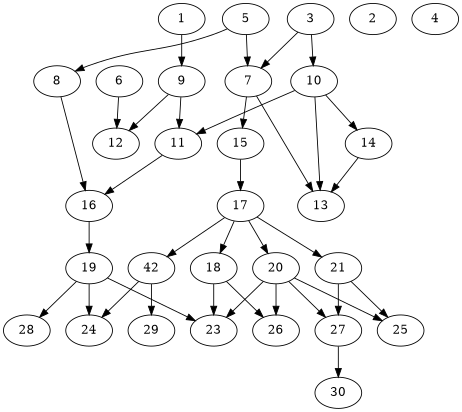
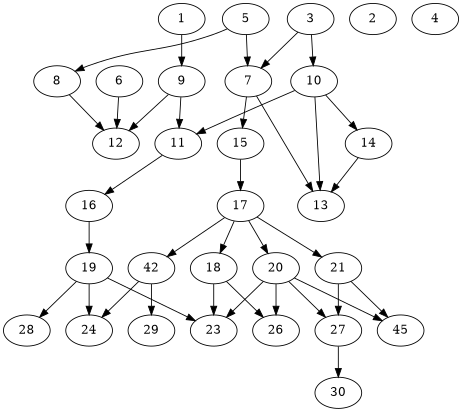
  digraph {
    node [alpha=0.12 compute_size=68719476736 result_size=0]
    1 [alpha=0.20 compute_size=551891238912 ram=21844928 result_size=91136 trans_size=176916]
    9 [compute_size=7650181120 ram=22348640 result_size=74752 trans_size=152844]
    12 [alpha=0.00 compute_size=31109142528 ram=15515264 trans_size=466041]
    11 [alpha=0.15 ram=48115568 result_size=74752 trans_size=399067]
    16 [alpha=0.08 compute_size=28991029248 ram=37886096 result_size=29696 trans_size=619204]
    2 [alpha=0.01 compute_size=275606162620 ram=2292032 trans_size=308372]
    3 [alpha=0.20 compute_size=34751332352 ram=7682384 result_size=70656 trans_size=503829]
    7 [alpha=0.05 compute_size=3091562496 ram=8041952 result_size=29696 trans_size=816195]
    10 [alpha=0.11 compute_size=1141789278356 ram=17526944 result_size=54272 trans_size=897971]
    13 [alpha=0.04 compute_size=30509891584 ram=20828000 trans_size=481163]
    15 [alpha=0.04 compute_size=2096758784 ram=9594272 result_size=74752 trans_size=720737]
    14 [compute_size=473464933547 ram=21835424 result_size=13312 trans_size=111796]
    17 [alpha=0.05 compute_size=81139335168 ram=47496224 result_size=74752 trans_size=702418]
    4 [alpha=0.08 ram=26939072 trans_size=711849]
    5 [alpha=0.11 compute_size=176825070095 ram=35293088 result_size=1024 trans_size=183502]
    8 [alpha=0.07 compute_size=40928051200 ram=49056464 result_size=1024 trans_size=168956]
    6 [alpha=0.15 compute_size=98791186649 ram=29983520 result_size=1024 trans_size=343473]
    18 [alpha=0.19 compute_size=13074360320 ram=27124400 result_size=9216 trans_size=149391]
    20 [alpha=0.17 compute_size=549755813888 ram=22136384 result_size=91136 trans_size=373140]
    21 [alpha=0.15 ram=46360496 result_size=74752 trans_size=883649]
    n21 [alpha=0.16 compute_size=134217728000 label=42 ram=50529584 result_size=1024 trans_size=902319]
    19 [compute_size=69459907668 ram=15169952 result_size=13312 trans_size=973609]
    23 [alpha=0.10 compute_size=75215653377 ram=29722160 trans_size=58536]
    24 [alpha=0.09 compute_size=8589934592 ram=24043520 trans_size=254185]
    28 [alpha=0.18 compute_size=13152780288 ram=14211632 trans_size=706990]
    26 [alpha=0.04 compute_size=25292095488 ram=20671184 trans_size=107768]
-   25 [compute_size=8589934592 ram=25123808 trans_size=8697]
+   25 [compute_size=8589934592 ram=25123808 trans_size=8697 label=45]
    27 [alpha=0.02 compute_size=4788944896 ram=12996704 result_size=74752 trans_size=795703]
    29 [alpha=0.02 compute_size=134217728000 ram=16459328 trans_size=778088]
    30 [alpha=0.14 compute_size=782757789696 ram=51972608 trans_size=931091]
    1 -> 9
    9 -> 12
    9 -> 11
    11 -> 16
    16 -> 19
    3 -> 7
    3 -> 10
    7 -> 13
    7 -> 15
    10 -> 11
    10 -> 13
    10 -> 14
    15 -> 17
    14 -> 13
    17 -> 18
    17 -> 20
    17 -> 21
    17 -> n21
    5 -> 7
    5 -> 8
-   8 -> 16
+   8 -> 12
    6 -> 12
    18 -> 23
    18 -> 26
    20 -> 23
    20 -> 26
    20 -> 25
    20 -> 27
    21 -> 25
    21 -> 27
    n21 -> 24
    n21 -> 29
    19 -> 23
    19 -> 24
    19 -> 28
    27 -> 30
  }
